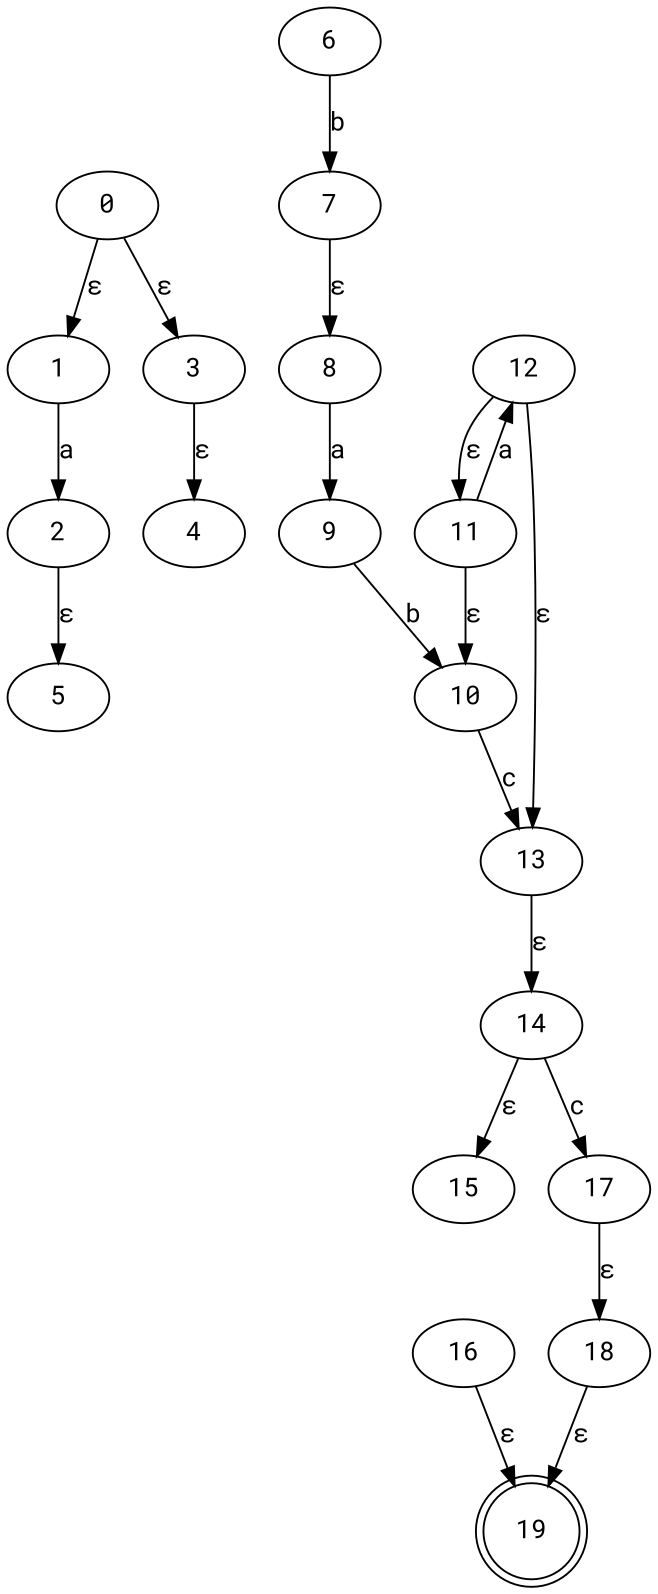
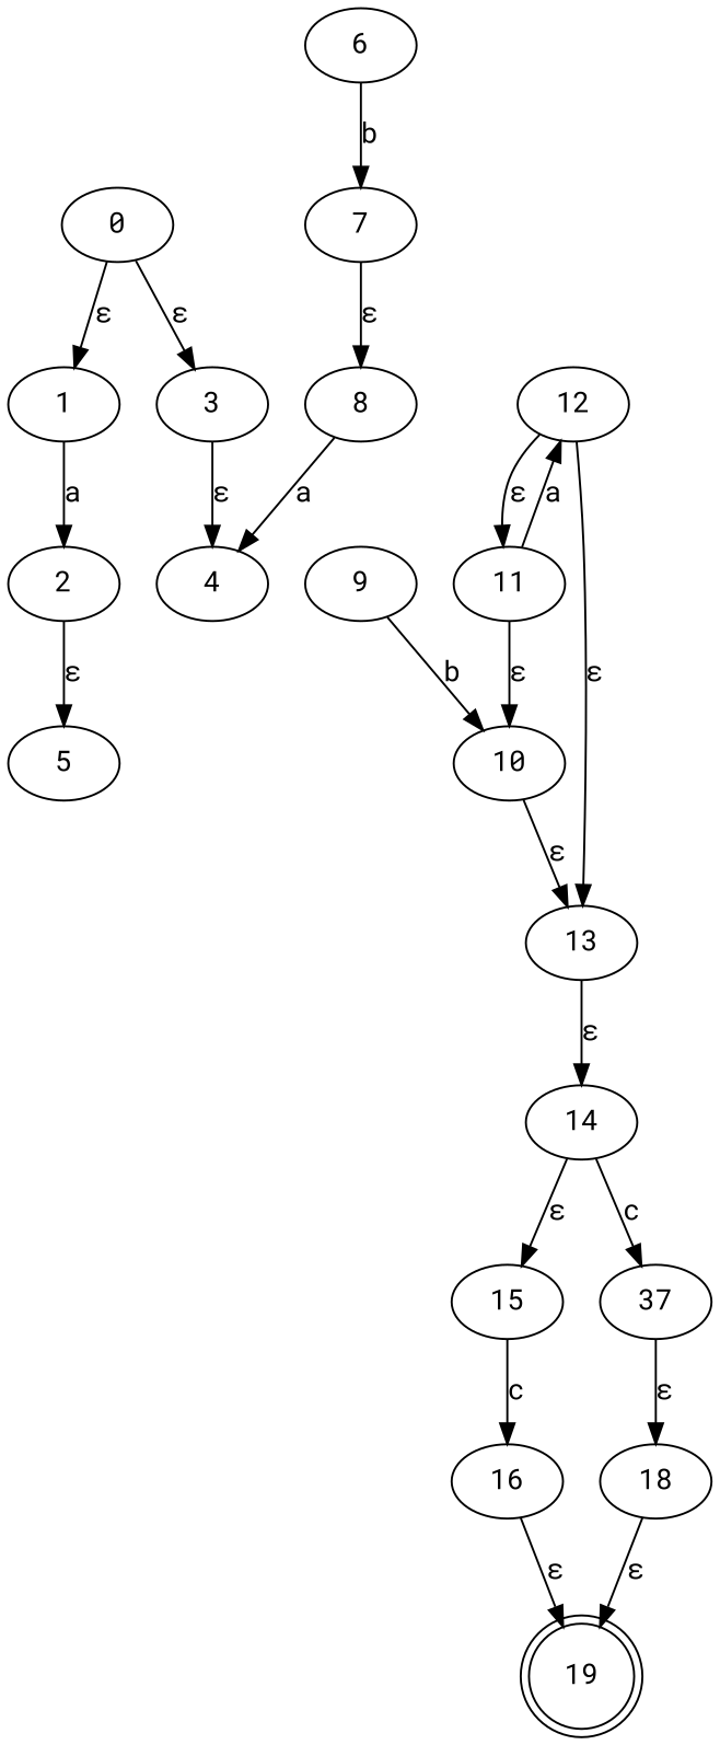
  digraph {
    fontname="Roboto Mono"
    rankdir=TB
    node [fontname="Roboto Mono"]
    edge [fontname="Roboto Mono"]
    n1 [label=0]
    n2 [label=1]
    n3 [label=3]
    n4 [label=2]
    n5 [label=4]
    n6 [label=5]
    n7 [label=6]
    n8 [label=7]
    n9 [label=8]
    n10 [label=9]
    n11 [label=10]
    n12 [label=13]
    n13 [label=11]
    n14 [label=12]
    n15 [label=14]
    n16 [label=15]
-   n17 [label=17]
+   n17 [label=37]
    n18 [label=16]
    n19 [label=18]
    n20 [label=19 shape=doublecircle]
    n1 -> n2 [label="ε"]
    n1 -> n3 [label="ε"]
    n2 -> n4 [label=a]
    n3 -> n5 [label="ε"]
    n4 -> n6 [label="ε"]
    n7 -> n8 [label=b]
    n8 -> n9 [label="ε"]
-   n9 -> n10 [label=a]
+   n9 -> n5 [label=a]
    n10 -> n11 [label=b]
-   n11 -> n12 [label=c]
+   n11 -> n12 [label="ε"]
    n12 -> n15 [label="ε"]
    n13 -> n11 [label="ε"]
    n13 -> n14 [label=a]
    n14 -> n12 [label="ε"]
    n14 -> n13 [label="ε"]
    n15 -> n16 [label="ε"]
    n15 -> n17 [label=c]
+   n16 -> n18 [label=c]
    n17 -> n19 [label="ε"]
    n18 -> n20 [label="ε"]
    n19 -> n20 [label="ε"]
  }
